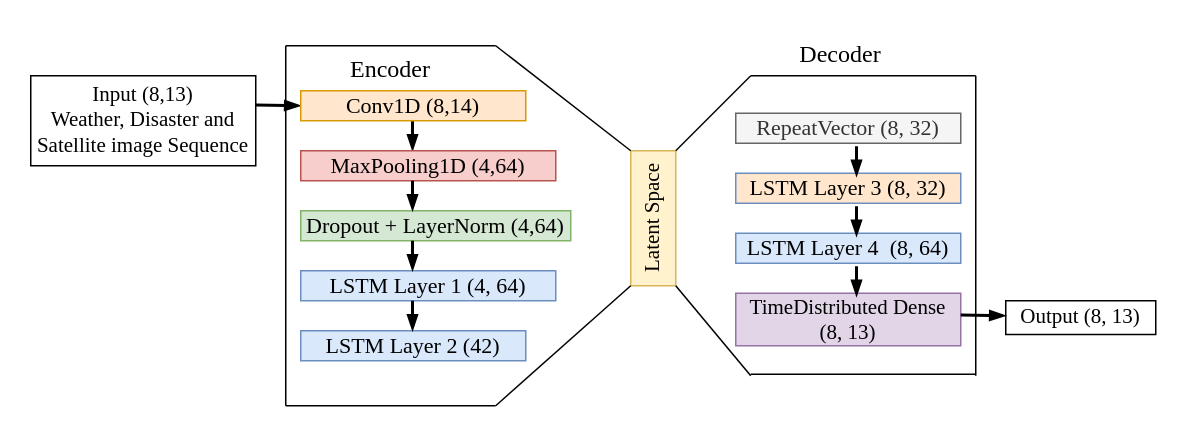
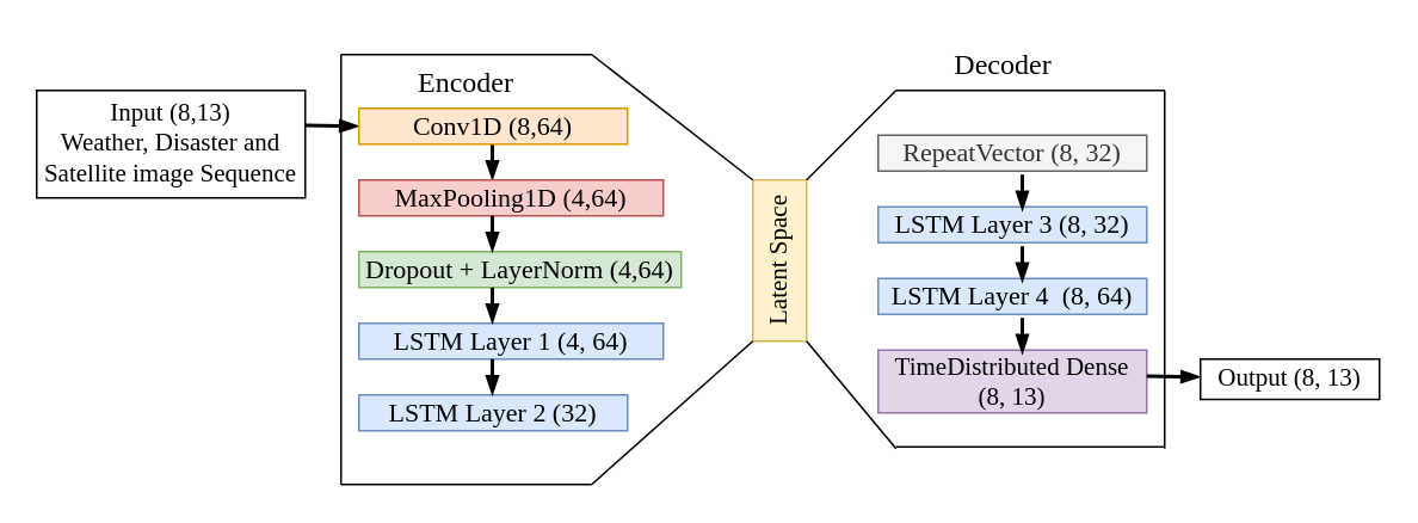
  <mxCell id="0" />
  <mxCell id="1" parent="0" />
  <mxCell id="2" value="" style="endArrow=blockThin;html=1;rounded=0;strokeWidth=2;endFill=1;exitX=0.875;exitY=0.5;exitDx=0;exitDy=0;exitPerimeter=0;fontFamily=Times New Roman;fontStyle=0;fontSize=14;entryX=0;entryY=0.5;entryDx=0;entryDy=0;" edge="1" parent="1" target="5"><mxGeometry width="50" height="50" relative="1" as="geometry"><mxPoint x="170" y="69.5" as="sourcePoint" /><mxPoint x="210" y="69.5" as="targetPoint" /></mxGeometry></mxCell>
  <mxCell id="3" value="" style="endArrow=blockThin;html=1;rounded=0;strokeWidth=2;endFill=1;fontFamily=Times New Roman;fontStyle=0;fontSize=14;" edge="1" parent="1"><mxGeometry width="50" height="50" relative="1" as="geometry"><mxPoint x="274.5" y="80" as="sourcePoint" /><mxPoint x="274.5" y="100" as="targetPoint" /></mxGeometry></mxCell>
  <mxCell id="4" value="Input (8,13)&lt;br&gt;Weather, Disaster and Satellite image Sequence" style="rounded=0;whiteSpace=wrap;html=1;fontFamily=Times New Roman;fontSize=14;" vertex="1" parent="1"><mxGeometry x="20" y="50" width="150" height="60" as="geometry" /></mxCell>
- <mxCell id="5" value="&lt;span style=&quot;font-family: &amp;quot;Times New Roman&amp;quot;, serif; font-size: 14.667px; text-align: justify; white-space-collapse: preserve;&quot;&gt;Conv1D (8,14)&lt;/span&gt;" style="rounded=0;whiteSpace=wrap;html=1;fillColor=#ffe6cc;strokeColor=#d79b00;" vertex="1" parent="1"><mxGeometry x="200" y="60" width="150" height="20" as="geometry" /></mxCell>
+ <mxCell id="5" value="&lt;span style=&quot;font-family: &amp;quot;Times New Roman&amp;quot;, serif; font-size: 14.667px; text-align: justify; white-space-collapse: preserve;&quot;&gt;Conv1D (8,64)&lt;/span&gt;" style="rounded=0;whiteSpace=wrap;html=1;fillColor=#ffe6cc;strokeColor=#d79b00;" vertex="1" parent="1"><mxGeometry x="200" y="60" width="150" height="20" as="geometry" /></mxCell>
  <mxCell id="6" value="&lt;span style=&quot;font-family: &amp;quot;Times New Roman&amp;quot;, serif; font-size: 14.667px; text-align: justify; white-space-collapse: preserve;&quot;&gt;MaxPooling1D (4,64)&lt;/span&gt;" style="rounded=0;whiteSpace=wrap;html=1;fillColor=#f8cecc;strokeColor=#b85450;" vertex="1" parent="1"><mxGeometry x="200" y="100" width="170" height="20" as="geometry" /></mxCell>
  <mxCell id="7" value="&lt;span style=&quot;font-family: &amp;quot;Times New Roman&amp;quot;, serif; font-size: 14.667px; text-align: justify; white-space-collapse: preserve;&quot;&gt;Dropout + LayerNorm &lt;/span&gt;&lt;span style=&quot;font-family: &amp;quot;Times New Roman&amp;quot;, serif; font-size: 14.667px; text-align: justify; white-space-collapse: preserve;&quot;&gt;(4,64)&lt;/span&gt;" style="rounded=0;whiteSpace=wrap;html=1;fillColor=#d5e8d4;strokeColor=#82b366;" vertex="1" parent="1"><mxGeometry x="200" y="140" width="180" height="20" as="geometry" /></mxCell>
  <mxCell id="8" value="&lt;span style=&quot;font-family: &amp;quot;Times New Roman&amp;quot;, serif; font-size: 14.667px; text-align: justify; white-space-collapse: preserve;&quot;&gt;LSTM Layer 1 (4, 64)&lt;/span&gt;" style="rounded=0;whiteSpace=wrap;html=1;fillColor=#dae8fc;strokeColor=#6c8ebf;" vertex="1" parent="1"><mxGeometry x="200" y="180" width="170" height="20" as="geometry" /></mxCell>
- <mxCell id="9" value="&lt;span style=&quot;font-family: &amp;quot;Times New Roman&amp;quot;, serif; font-size: 14.667px; text-align: justify; white-space-collapse: preserve;&quot;&gt;LSTM Layer 2 (42)&lt;/span&gt;" style="rounded=0;whiteSpace=wrap;html=1;fillColor=#dae8fc;strokeColor=#6c8ebf;" vertex="1" parent="1"><mxGeometry x="200" y="220" width="150" height="20" as="geometry" /></mxCell>
+ <mxCell id="9" value="&lt;span style=&quot;font-family: &amp;quot;Times New Roman&amp;quot;, serif; font-size: 14.667px; text-align: justify; white-space-collapse: preserve;&quot;&gt;LSTM Layer 2 (32)&lt;/span&gt;" style="rounded=0;whiteSpace=wrap;html=1;fillColor=#dae8fc;strokeColor=#6c8ebf;" vertex="1" parent="1"><mxGeometry x="200" y="220" width="150" height="20" as="geometry" /></mxCell>
  <mxCell id="10" value="&lt;span style=&quot;font-family: &amp;quot;Times New Roman&amp;quot;, serif; font-size: 14.667px; text-align: justify; white-space-collapse: preserve;&quot;&gt;RepeatVector (8, 32)&lt;/span&gt;" style="rounded=0;whiteSpace=wrap;html=1;fillColor=#f5f5f5;fontColor=#333333;strokeColor=#666666;" vertex="1" parent="1"><mxGeometry x="490" y="75" width="150" height="20" as="geometry" /></mxCell>
- <mxCell id="11" value="&lt;span style=&quot;font-family: &amp;quot;Times New Roman&amp;quot;, serif; font-size: 14.667px; text-align: justify; white-space-collapse: preserve;&quot;&gt;LSTM Layer 3 (8, 32)&lt;/span&gt;" style="rounded=0;whiteSpace=wrap;html=1;fillColor=#ffe6cc;strokeColor=#6c8ebf;" vertex="1" parent="1"><mxGeometry x="490" y="115" width="150" height="20" as="geometry" /></mxCell>
+ <mxCell id="11" value="&lt;span style=&quot;font-family: &amp;quot;Times New Roman&amp;quot;, serif; font-size: 14.667px; text-align: justify; white-space-collapse: preserve;&quot;&gt;LSTM Layer 3 (8, 32)&lt;/span&gt;" style="rounded=0;whiteSpace=wrap;html=1;fillColor=#dae8fc;strokeColor=#6c8ebf;" vertex="1" parent="1"><mxGeometry x="490" y="115" width="150" height="20" as="geometry" /></mxCell>
  <mxCell id="12" value="&lt;span style=&quot;font-family: &amp;quot;Times New Roman&amp;quot;, serif; font-size: 14.667px; text-align: justify; white-space-collapse: preserve;&quot;&gt;LSTM Layer 4 &lt;/span&gt;&lt;span style=&quot;font-family: &amp;quot;Times New Roman&amp;quot;, serif; font-size: 14.667px; text-align: justify; white-space-collapse: preserve;&quot;&gt; (8, 64)&lt;/span&gt;" style="rounded=0;whiteSpace=wrap;html=1;fillColor=#dae8fc;strokeColor=#6c8ebf;" vertex="1" parent="1"><mxGeometry x="490" y="155" width="150" height="20" as="geometry" /></mxCell>
  <mxCell id="13" value="&lt;font style=&quot;font-size: 14px;&quot; face=&quot;Times New Roman&quot;&gt;TimeDistributed Dense (8, 13)&lt;/font&gt;" style="rounded=0;whiteSpace=wrap;html=1;fillColor=#e1d5e7;strokeColor=#9673a6;" vertex="1" parent="1"><mxGeometry x="490" y="195" width="150" height="35" as="geometry" /></mxCell>
  <mxCell id="14" value="Latent Space" style="rounded=0;whiteSpace=wrap;html=1;fontSize=14;fontFamily=Times New Roman;textDirection=ltr;rotation=-90;fillColor=#fff2cc;strokeColor=#d6b656;" vertex="1" parent="1"><mxGeometry x="390" y="130" width="90" height="30" as="geometry" /></mxCell>
  <mxCell id="15" value="" style="endArrow=none;html=1;rounded=0;" edge="1" parent="1"><mxGeometry width="50" height="50" relative="1" as="geometry"><mxPoint x="190" y="270" as="sourcePoint" /><mxPoint x="190" y="30" as="targetPoint" /></mxGeometry></mxCell>
  <mxCell id="16" value="" style="endArrow=none;html=1;rounded=0;" edge="1" parent="1"><mxGeometry width="50" height="50" relative="1" as="geometry"><mxPoint x="190" y="270" as="sourcePoint" /><mxPoint x="330" y="270" as="targetPoint" /></mxGeometry></mxCell>
  <mxCell id="17" value="" style="endArrow=none;html=1;rounded=0;entryX=0;entryY=0;entryDx=0;entryDy=0;" edge="1" parent="1" target="14"><mxGeometry width="50" height="50" relative="1" as="geometry"><mxPoint x="330" y="270" as="sourcePoint" /><mxPoint x="380" y="220" as="targetPoint" /></mxGeometry></mxCell>
  <mxCell id="18" value="" style="endArrow=none;html=1;rounded=0;" edge="1" parent="1"><mxGeometry width="50" height="50" relative="1" as="geometry"><mxPoint x="190" y="30" as="sourcePoint" /><mxPoint x="330" y="30" as="targetPoint" /></mxGeometry></mxCell>
  <mxCell id="19" value="" style="endArrow=none;html=1;rounded=0;exitX=1;exitY=0;exitDx=0;exitDy=0;" edge="1" parent="1" source="14"><mxGeometry width="50" height="50" relative="1" as="geometry"><mxPoint x="340" y="280" as="sourcePoint" /><mxPoint x="330" y="30" as="targetPoint" /></mxGeometry></mxCell>
  <mxCell id="20" value="" style="endArrow=none;html=1;rounded=0;" edge="1" parent="1"><mxGeometry width="50" height="50" relative="1" as="geometry"><mxPoint x="500" y="50" as="sourcePoint" /><mxPoint x="650" y="50" as="targetPoint" /></mxGeometry></mxCell>
  <mxCell id="21" value="" style="endArrow=none;html=1;rounded=0;" edge="1" parent="1"><mxGeometry width="50" height="50" relative="1" as="geometry"><mxPoint x="500" y="250" as="sourcePoint" /><mxPoint x="450" y="190" as="targetPoint" /></mxGeometry></mxCell>
  <mxCell id="22" value="" style="endArrow=none;html=1;rounded=0;" edge="1" parent="1"><mxGeometry width="50" height="50" relative="1" as="geometry"><mxPoint x="650" y="250" as="sourcePoint" /><mxPoint x="650" y="50" as="targetPoint" /></mxGeometry></mxCell>
  <mxCell id="23" value="" style="endArrow=none;html=1;rounded=0;" edge="1" parent="1"><mxGeometry width="50" height="50" relative="1" as="geometry"><mxPoint x="500" y="249" as="sourcePoint" /><mxPoint x="650" y="249" as="targetPoint" /></mxGeometry></mxCell>
  <mxCell id="24" value="" style="endArrow=none;html=1;rounded=0;" edge="1" parent="1"><mxGeometry width="50" height="50" relative="1" as="geometry"><mxPoint x="450" y="100" as="sourcePoint" /><mxPoint x="500" y="50" as="targetPoint" /></mxGeometry></mxCell>
  <mxCell id="25" value="" style="endArrow=blockThin;html=1;rounded=0;strokeWidth=2;endFill=1;fontFamily=Times New Roman;fontStyle=0;fontSize=14;" edge="1" parent="1"><mxGeometry width="50" height="50" relative="1" as="geometry"><mxPoint x="274.5" y="120" as="sourcePoint" /><mxPoint x="274.5" y="140" as="targetPoint" /></mxGeometry></mxCell>
  <mxCell id="26" value="" style="endArrow=blockThin;html=1;rounded=0;strokeWidth=2;endFill=1;fontFamily=Times New Roman;fontStyle=0;fontSize=14;" edge="1" parent="1"><mxGeometry width="50" height="50" relative="1" as="geometry"><mxPoint x="274.5" y="160" as="sourcePoint" /><mxPoint x="274.5" y="180" as="targetPoint" /></mxGeometry></mxCell>
  <mxCell id="27" value="" style="endArrow=blockThin;html=1;rounded=0;strokeWidth=2;endFill=1;fontFamily=Times New Roman;fontStyle=0;fontSize=14;" edge="1" parent="1"><mxGeometry width="50" height="50" relative="1" as="geometry"><mxPoint x="274.5" y="200" as="sourcePoint" /><mxPoint x="274.5" y="220" as="targetPoint" /></mxGeometry></mxCell>
  <mxCell id="28" value="" style="endArrow=blockThin;html=1;rounded=0;strokeWidth=2;endFill=1;fontFamily=Times New Roman;fontStyle=0;fontSize=14;" edge="1" parent="1"><mxGeometry width="50" height="50" relative="1" as="geometry"><mxPoint x="570.5" y="97" as="sourcePoint" /><mxPoint x="570.5" y="117" as="targetPoint" /></mxGeometry></mxCell>
  <mxCell id="29" value="" style="endArrow=blockThin;html=1;rounded=0;strokeWidth=2;endFill=1;fontFamily=Times New Roman;fontStyle=0;fontSize=14;" edge="1" parent="1"><mxGeometry width="50" height="50" relative="1" as="geometry"><mxPoint x="570.5" y="137" as="sourcePoint" /><mxPoint x="570.5" y="157" as="targetPoint" /></mxGeometry></mxCell>
  <mxCell id="30" value="" style="endArrow=blockThin;html=1;rounded=0;strokeWidth=2;endFill=1;fontFamily=Times New Roman;fontStyle=0;fontSize=14;" edge="1" parent="1"><mxGeometry width="50" height="50" relative="1" as="geometry"><mxPoint x="570.5" y="177" as="sourcePoint" /><mxPoint x="570.5" y="197" as="targetPoint" /></mxGeometry></mxCell>
  <mxCell id="31" value="Output&amp;nbsp;&lt;span style=&quot;background-color: transparent; color: light-dark(rgb(0, 0, 0), rgb(255, 255, 255));&quot;&gt;(8, 13)&lt;/span&gt;" style="rounded=0;whiteSpace=wrap;html=1;fontFamily=Times New Roman;fontSize=14;" vertex="1" parent="1"><mxGeometry x="670" y="200" width="100" height="22.5" as="geometry" /></mxCell>
  <mxCell id="32" value="" style="endArrow=blockThin;html=1;rounded=0;strokeWidth=2;endFill=1;exitX=0.875;exitY=0.5;exitDx=0;exitDy=0;exitPerimeter=0;fontFamily=Times New Roman;fontStyle=0;fontSize=14;entryX=0;entryY=0.5;entryDx=0;entryDy=0;" edge="1" parent="1"><mxGeometry width="50" height="50" relative="1" as="geometry"><mxPoint x="640" y="209.5" as="sourcePoint" /><mxPoint x="670" y="210" as="targetPoint" /></mxGeometry></mxCell>
  <mxCell id="33" value="&lt;font face=&quot;Times New Roman&quot;&gt;Encoder&lt;/font&gt;" style="text;strokeColor=none;align=center;fillColor=none;html=1;verticalAlign=middle;whiteSpace=wrap;rounded=0;fontSize=16;" vertex="1" parent="1"><mxGeometry x="230" y="30" width="60" height="30" as="geometry" /></mxCell>
  <mxCell id="34" value="&lt;font face=&quot;Times New Roman&quot;&gt;Decoder&lt;/font&gt;" style="text;strokeColor=none;align=center;fillColor=none;html=1;verticalAlign=middle;whiteSpace=wrap;rounded=0;fontSize=16;" vertex="1" parent="1"><mxGeometry x="530" y="20" width="60" height="30" as="geometry" /></mxCell>
